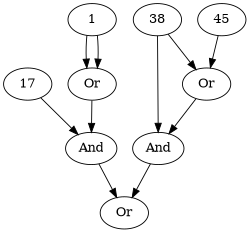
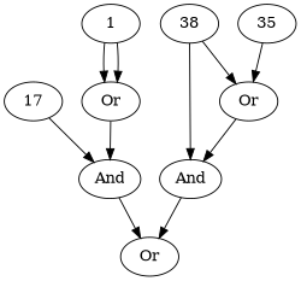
  digraph {
    node [canberoot=1 operator=BE xpos=0 ypos=0 cost_probabilitydelta=0.05 delay_probabilitydelta=0.05 distribution=Attacker probability=1.0 probabilitydelta=0.0 uncertainty=0.0]
    n1 [label=And operator=AND cost_probabilitydelta="" delay_probabilitydelta="" distribution="" probability="" probabilitydelta="" uncertainty=""]
    n2 [label=Or operator=OR cost_probabilitydelta="" delay_probabilitydelta="" distribution="" probability="" probabilitydelta="" uncertainty=""]
    38 [cost=88.0 cost_uncertainty=0.07099694508473367 delay=49.0 delay_uncertainty=0.012208429352713749]
-   35 [cost=14.0 cost_uncertainty=0.09110724172066886 delay=28.0 delay_uncertainty=0.0807807256313055 label=45]
+   35 [cost=14.0 cost_uncertainty=0.09110724172066886 delay=28.0 delay_uncertainty=0.0807807256313055]
    n5 [label=Or operator=OR cost_probabilitydelta="" delay_probabilitydelta="" distribution="" probability="" probabilitydelta="" uncertainty=""]
    38 [cost=88.0 cost_uncertainty=0.07099694508473367 delay=49.0 delay_uncertainty=0.012208429352713749]
    17 [cost=86.0 cost_uncertainty=0.019726101411308077 delay=58.0 delay_uncertainty=0.013251265326623763]
    n8 [label=And operator=AND cost_probabilitydelta="" delay_probabilitydelta="" distribution="" probability="" probabilitydelta="" uncertainty=""]
    1 [cost=55.0 cost_uncertainty=0.058421881006212324 delay=53.0 delay_uncertainty=0.061569712920534786]
    n10 [label=Or operator=OR cost_probabilitydelta="" delay_probabilitydelta="" distribution="" probability="" probabilitydelta="" uncertainty=""]
    1 [cost=55.0 cost_uncertainty=0.058421881006212324 delay=53.0 delay_uncertainty=0.061569712920534786]
    n1 -> n2
    38 -> n1
    35 -> n5
    n5 -> n1
    38 -> n5
    17 -> n8
    n8 -> n2
    1 -> n10
    n10 -> n8
    1 -> n10
  }
